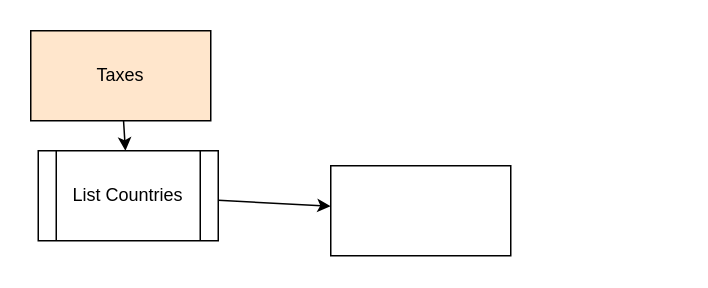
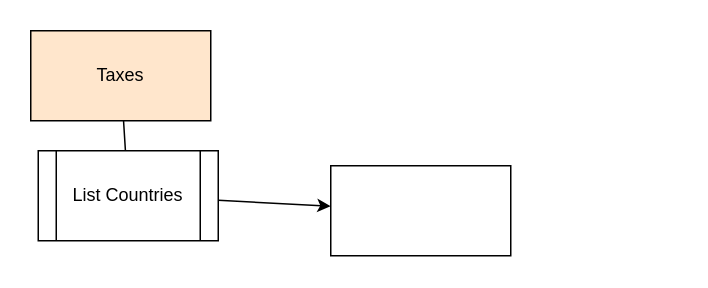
  <mxCell id="0" />
  <mxCell id="1" parent="0" />
  <mxCell id="2" value="" style="edgeStyle=none;html=1;" edge="1" parent="1"><mxGeometry relative="1" as="geometry"><mxPoint x="450" y="133.226" as="sourcePoint" /></mxGeometry></mxCell>
  <mxCell id="3" value="" style="edgeStyle=none;html=1;" edge="1" parent="1"><mxGeometry relative="1" as="geometry"><mxPoint x="390" y="140" as="sourcePoint" /></mxGeometry></mxCell>
- <mxCell id="4" value="" style="edgeStyle=none;html=1;" edge="1" parent="1" source="5" target="8"><mxGeometry relative="1" as="geometry" /></mxCell>
+ <mxCell id="4" value="" style="edgeStyle=none;html=1;endArrow=none;" edge="1" parent="1" source="5" target="8"><mxGeometry relative="1" as="geometry" /></mxCell>
  <mxCell id="5" value="Taxes" style="rounded=0;whiteSpace=wrap;html=1;fillColor=#ffe6cc;" vertex="1" parent="1"><mxGeometry x="20" y="20" width="120" height="60" as="geometry" /></mxCell>
  <mxCell id="6" value="" style="edgeStyle=none;html=1;" edge="1" parent="1"><mxGeometry relative="1" as="geometry"><mxPoint x="390" y="140" as="targetPoint" /></mxGeometry></mxCell>
  <mxCell id="7" value="" style="edgeStyle=none;html=1;" edge="1" parent="1" source="8" target="9"><mxGeometry relative="1" as="geometry" /></mxCell>
  <mxCell id="8" value="List Countries" style="shape=process;whiteSpace=wrap;html=1;backgroundOutline=1;rounded=0;" vertex="1" parent="1"><mxGeometry x="25" y="100" width="120" height="60" as="geometry" /></mxCell>
  <mxCell id="9" value="" style="whiteSpace=wrap;html=1;rounded=0;" vertex="1" parent="1"><mxGeometry x="220" y="110" width="120" height="60" as="geometry" /></mxCell>
